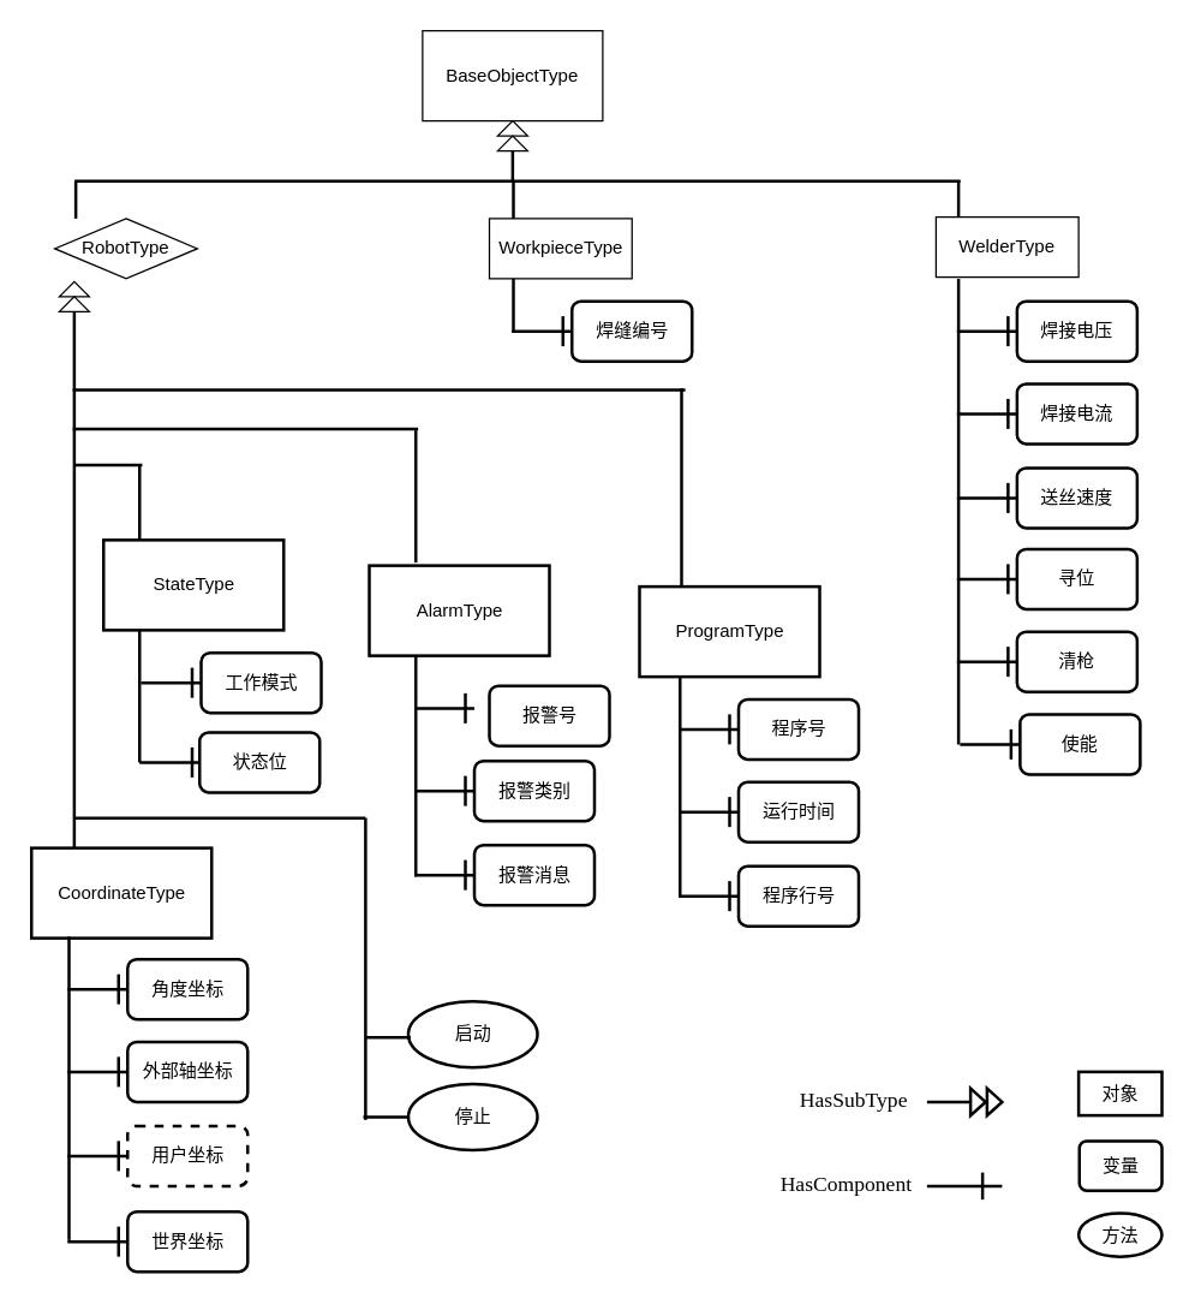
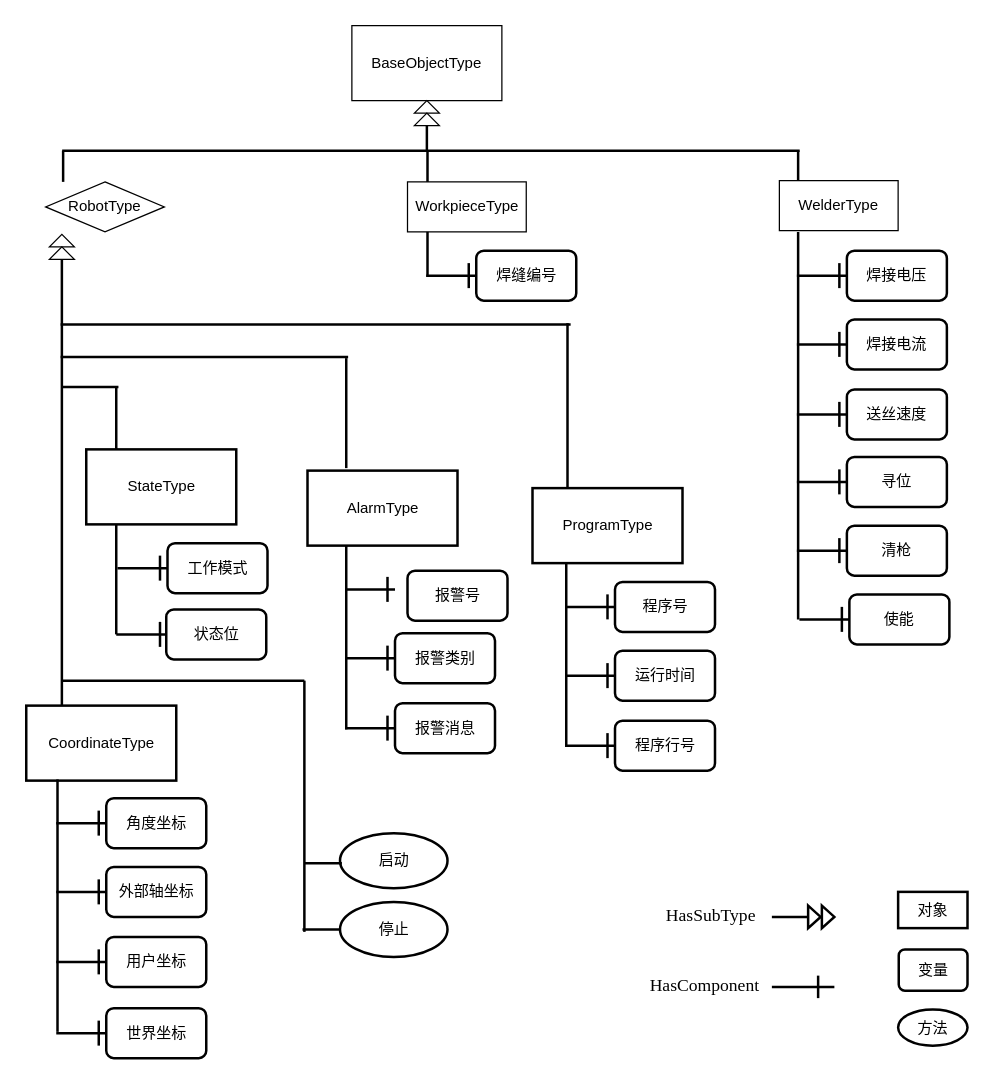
  <mxCell id="0" />
  <mxCell id="1" parent="0" />
  <mxCell id="2" value="BaseObjectType" style="rounded=0;whiteSpace=wrap;html=1;" parent="1" vertex="1"><mxGeometry x="281" y="20" width="120" height="60" as="geometry" /></mxCell>
  <mxCell id="3" value="" style="triangle;whiteSpace=wrap;html=1;direction=north;" parent="1" vertex="1"><mxGeometry x="331" y="80" width="20" height="10" as="geometry" /></mxCell>
  <mxCell id="4" value="" style="triangle;whiteSpace=wrap;html=1;direction=north;" parent="1" vertex="1"><mxGeometry x="331" y="90" width="20" height="10" as="geometry" /></mxCell>
  <mxCell id="5" value="" style="line;strokeWidth=2;direction=south;html=1;" parent="1" vertex="1"><mxGeometry x="336" y="100" width="10" height="20" as="geometry" /></mxCell>
  <mxCell id="6" value="RobotType" style="rhombus;whiteSpace=wrap;html=1;" parent="1" vertex="1"><mxGeometry x="36" y="145" width="95" height="40" as="geometry" /></mxCell>
  <mxCell id="7" value="" style="line;strokeWidth=2;html=1;perimeter=backbonePerimeter;points=[];outlineConnect=0;fontSize=12;" parent="1" vertex="1"><mxGeometry x="49.25" y="115" width="590" height="10" as="geometry" /></mxCell>
  <mxCell id="8" value="" style="line;strokeWidth=2;direction=south;html=1;" parent="1" vertex="1"><mxGeometry x="45" y="120" width="10" height="25" as="geometry" /></mxCell>
  <mxCell id="9" value="" style="line;strokeWidth=2;direction=south;html=1;" parent="1" vertex="1"><mxGeometry x="633" y="120" width="10" height="25" as="geometry" /></mxCell>
  <mxCell id="10" value="WelderType" style="rounded=0;whiteSpace=wrap;html=1;" parent="1" vertex="1"><mxGeometry x="623" y="144" width="95" height="40" as="geometry" /></mxCell>
  <mxCell id="11" value="WorkpieceType" style="rounded=0;whiteSpace=wrap;html=1;" parent="1" vertex="1"><mxGeometry x="325.5" y="145" width="95" height="40" as="geometry" /></mxCell>
  <mxCell id="12" value="" style="line;strokeWidth=2;direction=south;html=1;" parent="1" vertex="1"><mxGeometry x="336.5" y="120" width="10" height="25" as="geometry" /></mxCell>
  <mxCell id="13" value="" style="line;strokeWidth=2;html=1;fontSize=12;" parent="1" vertex="1"><mxGeometry x="48" y="254" width="408" height="10" as="geometry" /></mxCell>
  <mxCell id="14" value="" style="line;strokeWidth=2;direction=south;html=1;fontSize=12;" parent="1" vertex="1"><mxGeometry x="44" y="207" width="10" height="357" as="geometry" /></mxCell>
  <mxCell id="15" value="" style="line;strokeWidth=2;html=1;fontSize=12;" parent="1" vertex="1"><mxGeometry x="48" y="280" width="230" height="10" as="geometry" /></mxCell>
  <mxCell id="16" value="" style="line;strokeWidth=2;html=1;fontSize=12;" parent="1" vertex="1"><mxGeometry x="49.25" y="304" width="45" height="10" as="geometry" /></mxCell>
  <mxCell id="17" value="" style="triangle;whiteSpace=wrap;html=1;direction=north;" parent="1" vertex="1"><mxGeometry x="39" y="187" width="20" height="10" as="geometry" /></mxCell>
  <mxCell id="18" value="" style="triangle;whiteSpace=wrap;html=1;direction=north;" parent="1" vertex="1"><mxGeometry x="39" y="197" width="20" height="10" as="geometry" /></mxCell>
  <mxCell id="19" value="StateType" style="rounded=0;whiteSpace=wrap;html=1;strokeWidth=2;fontSize=12;" parent="1" vertex="1"><mxGeometry x="68.5" y="359" width="120" height="60" as="geometry" /></mxCell>
  <mxCell id="20" value="" style="line;strokeWidth=2;direction=south;html=1;fontSize=12;" parent="1" vertex="1"><mxGeometry x="87.5" y="419" width="10" height="88" as="geometry" /></mxCell>
  <mxCell id="21" value="" style="line;strokeWidth=2;html=1;perimeter=backbonePerimeter;points=[];outlineConnect=0;fontSize=12;" parent="1" vertex="1"><mxGeometry x="93.5" y="449" width="40" height="10" as="geometry" /></mxCell>
  <mxCell id="22" value="工作模式" style="rounded=1;whiteSpace=wrap;html=1;strokeWidth=2;fontSize=12;" parent="1" vertex="1"><mxGeometry x="133.5" y="434" width="80" height="40" as="geometry" /></mxCell>
  <mxCell id="23" value="" style="line;strokeWidth=2;html=1;perimeter=backbonePerimeter;points=[];outlineConnect=0;fontSize=12;" parent="1" vertex="1"><mxGeometry x="92.5" y="502" width="40" height="10" as="geometry" /></mxCell>
  <mxCell id="24" value="状态位" style="rounded=1;whiteSpace=wrap;html=1;strokeWidth=2;fontSize=12;" parent="1" vertex="1"><mxGeometry x="132.5" y="487" width="80" height="40" as="geometry" /></mxCell>
  <mxCell id="25" value="" style="line;strokeWidth=2;direction=south;html=1;fontSize=12;" parent="1" vertex="1"><mxGeometry x="122.5" y="444" width="10" height="20" as="geometry" /></mxCell>
  <mxCell id="26" value="" style="line;strokeWidth=2;direction=south;html=1;fontSize=12;" parent="1" vertex="1"><mxGeometry x="120" y="497" width="15" height="20" as="geometry" /></mxCell>
  <mxCell id="27" value="AlarmType" style="rounded=0;whiteSpace=wrap;html=1;strokeWidth=2;fontSize=12;" parent="1" vertex="1"><mxGeometry x="245.5" y="376" width="120" height="60" as="geometry" /></mxCell>
  <mxCell id="28" value="" style="line;strokeWidth=2;direction=south;html=1;fontSize=12;" parent="1" vertex="1"><mxGeometry x="271.5" y="436" width="10" height="147" as="geometry" /></mxCell>
  <mxCell id="29" value="" style="line;strokeWidth=2;html=1;perimeter=backbonePerimeter;points=[];outlineConnect=0;fontSize=12;" parent="1" vertex="1"><mxGeometry x="275.5" y="466" width="40" height="10" as="geometry" /></mxCell>
  <mxCell id="30" value="报警号" style="rounded=1;whiteSpace=wrap;html=1;strokeWidth=2;fontSize=12;" parent="1" vertex="1"><mxGeometry x="325.5" y="456" width="80" height="40" as="geometry" /></mxCell>
  <mxCell id="31" value="" style="line;strokeWidth=2;direction=south;html=1;fontSize=12;" parent="1" vertex="1"><mxGeometry x="304.5" y="461" width="10" height="20" as="geometry" /></mxCell>
  <mxCell id="32" value="" style="line;strokeWidth=2;html=1;perimeter=backbonePerimeter;points=[];outlineConnect=0;fontSize=12;" parent="1" vertex="1"><mxGeometry x="275.5" y="521" width="40" height="10" as="geometry" /></mxCell>
  <mxCell id="33" value="报警类别" style="rounded=1;whiteSpace=wrap;html=1;strokeWidth=2;fontSize=12;" parent="1" vertex="1"><mxGeometry x="315.5" y="506" width="80" height="40" as="geometry" /></mxCell>
  <mxCell id="34" value="" style="line;strokeWidth=2;direction=south;html=1;fontSize=12;" parent="1" vertex="1"><mxGeometry x="304.5" y="516" width="10" height="20" as="geometry" /></mxCell>
  <mxCell id="35" value="" style="line;strokeWidth=2;html=1;perimeter=backbonePerimeter;points=[];outlineConnect=0;fontSize=12;" parent="1" vertex="1"><mxGeometry x="275.5" y="577" width="40" height="10" as="geometry" /></mxCell>
  <mxCell id="36" value="报警消息" style="rounded=1;whiteSpace=wrap;html=1;strokeWidth=2;fontSize=12;" parent="1" vertex="1"><mxGeometry x="315.5" y="562" width="80" height="40" as="geometry" /></mxCell>
  <mxCell id="37" value="" style="line;strokeWidth=2;direction=south;html=1;fontSize=12;" parent="1" vertex="1"><mxGeometry x="304.5" y="572" width="10" height="20" as="geometry" /></mxCell>
  <mxCell id="38" value="&lt;span&gt;ProgramType&lt;/span&gt;" style="rounded=0;whiteSpace=wrap;html=1;strokeWidth=2;fontSize=12;" parent="1" vertex="1"><mxGeometry x="425.5" y="390" width="120" height="60" as="geometry" /></mxCell>
  <mxCell id="39" value="" style="line;strokeWidth=2;direction=south;html=1;fontSize=12;" parent="1" vertex="1"><mxGeometry x="447.5" y="450" width="10" height="147" as="geometry" /></mxCell>
  <mxCell id="40" value="" style="line;strokeWidth=2;html=1;perimeter=backbonePerimeter;points=[];outlineConnect=0;fontSize=12;" parent="1" vertex="1"><mxGeometry x="451.5" y="480" width="40" height="10" as="geometry" /></mxCell>
  <mxCell id="41" value="程序号" style="rounded=1;whiteSpace=wrap;html=1;strokeWidth=2;fontSize=12;" parent="1" vertex="1"><mxGeometry x="491.5" y="465" width="80" height="40" as="geometry" /></mxCell>
  <mxCell id="42" value="" style="line;strokeWidth=2;direction=south;html=1;fontSize=12;" parent="1" vertex="1"><mxGeometry x="480.5" y="475" width="10" height="20" as="geometry" /></mxCell>
  <mxCell id="43" value="" style="line;strokeWidth=2;html=1;perimeter=backbonePerimeter;points=[];outlineConnect=0;fontSize=12;" parent="1" vertex="1"><mxGeometry x="451.5" y="535" width="40" height="10" as="geometry" /></mxCell>
  <mxCell id="44" value="运行时间" style="rounded=1;whiteSpace=wrap;html=1;strokeWidth=2;fontSize=12;" parent="1" vertex="1"><mxGeometry x="491.5" y="520" width="80" height="40" as="geometry" /></mxCell>
  <mxCell id="45" value="" style="line;strokeWidth=2;direction=south;html=1;fontSize=12;" parent="1" vertex="1"><mxGeometry x="480.5" y="530" width="10" height="20" as="geometry" /></mxCell>
  <mxCell id="46" value="" style="line;strokeWidth=2;html=1;perimeter=backbonePerimeter;points=[];outlineConnect=0;fontSize=12;" parent="1" vertex="1"><mxGeometry x="451.5" y="591" width="40" height="10" as="geometry" /></mxCell>
  <mxCell id="47" value="程序行号" style="rounded=1;whiteSpace=wrap;html=1;strokeWidth=2;fontSize=12;" parent="1" vertex="1"><mxGeometry x="491.5" y="576" width="80" height="40" as="geometry" /></mxCell>
  <mxCell id="48" value="" style="line;strokeWidth=2;direction=south;html=1;fontSize=12;" parent="1" vertex="1"><mxGeometry x="480.5" y="586" width="10" height="20" as="geometry" /></mxCell>
  <mxCell id="49" value="&lt;span&gt;CoordinateType&lt;/span&gt;" style="rounded=0;whiteSpace=wrap;html=1;strokeWidth=2;fontSize=12;" parent="1" vertex="1"><mxGeometry x="20.5" y="564" width="120" height="60" as="geometry" /></mxCell>
  <mxCell id="50" value="" style="line;strokeWidth=2;direction=south;html=1;fontSize=12;" parent="1" vertex="1"><mxGeometry x="40.5" y="623" width="10" height="202" as="geometry" /></mxCell>
  <mxCell id="51" value="" style="line;strokeWidth=2;html=1;perimeter=backbonePerimeter;points=[];outlineConnect=0;fontSize=12;" parent="1" vertex="1"><mxGeometry x="44.5" y="653" width="40" height="10" as="geometry" /></mxCell>
  <mxCell id="52" value="角度坐标" style="rounded=1;whiteSpace=wrap;html=1;strokeWidth=2;fontSize=12;" parent="1" vertex="1"><mxGeometry x="84.5" y="638" width="80" height="40" as="geometry" /></mxCell>
  <mxCell id="53" value="" style="line;strokeWidth=2;direction=south;html=1;fontSize=12;" parent="1" vertex="1"><mxGeometry x="73.5" y="648" width="10" height="20" as="geometry" /></mxCell>
  <mxCell id="54" value="" style="line;strokeWidth=2;html=1;perimeter=backbonePerimeter;points=[];outlineConnect=0;fontSize=12;" parent="1" vertex="1"><mxGeometry x="44.5" y="708" width="40" height="10" as="geometry" /></mxCell>
  <mxCell id="55" value="外部轴坐标" style="rounded=1;whiteSpace=wrap;html=1;strokeWidth=2;fontSize=12;" parent="1" vertex="1"><mxGeometry x="84.5" y="693" width="80" height="40" as="geometry" /></mxCell>
  <mxCell id="56" value="" style="line;strokeWidth=2;direction=south;html=1;fontSize=12;" parent="1" vertex="1"><mxGeometry x="73.5" y="703" width="10" height="20" as="geometry" /></mxCell>
  <mxCell id="57" value="" style="line;strokeWidth=2;html=1;perimeter=backbonePerimeter;points=[];outlineConnect=0;fontSize=12;" parent="1" vertex="1"><mxGeometry x="44.5" y="764" width="40" height="10" as="geometry" /></mxCell>
- <mxCell id="58" value="用户坐标" style="rounded=1;whiteSpace=wrap;html=1;strokeWidth=2;fontSize=12;dashed=1;" parent="1" vertex="1"><mxGeometry x="84.5" y="749" width="80" height="40" as="geometry" /></mxCell>
+ <mxCell id="58" value="用户坐标" style="rounded=1;whiteSpace=wrap;html=1;strokeWidth=2;fontSize=12;" parent="1" vertex="1"><mxGeometry x="84.5" y="749" width="80" height="40" as="geometry" /></mxCell>
  <mxCell id="59" value="" style="line;strokeWidth=2;direction=south;html=1;fontSize=12;" parent="1" vertex="1"><mxGeometry x="73.5" y="759" width="10" height="20" as="geometry" /></mxCell>
  <mxCell id="60" value="" style="line;strokeWidth=2;html=1;perimeter=backbonePerimeter;points=[];outlineConnect=0;fontSize=12;" parent="1" vertex="1"><mxGeometry x="44.5" y="821" width="40" height="10" as="geometry" /></mxCell>
  <mxCell id="61" value="世界坐标" style="rounded=1;whiteSpace=wrap;html=1;strokeWidth=2;fontSize=12;" parent="1" vertex="1"><mxGeometry x="84.5" y="806" width="80" height="40" as="geometry" /></mxCell>
  <mxCell id="62" value="" style="line;strokeWidth=2;direction=south;html=1;fontSize=12;" parent="1" vertex="1"><mxGeometry x="73.5" y="816" width="10" height="20" as="geometry" /></mxCell>
  <mxCell id="63" value="" style="line;strokeWidth=2;direction=south;html=1;fontSize=12;" parent="1" vertex="1"><mxGeometry x="633" y="185" width="10" height="310" as="geometry" /></mxCell>
  <mxCell id="64" value="" style="line;strokeWidth=2;html=1;perimeter=backbonePerimeter;points=[];outlineConnect=0;fontSize=12;" parent="1" vertex="1"><mxGeometry x="637" y="215" width="40" height="10" as="geometry" /></mxCell>
  <mxCell id="65" value="焊接电压" style="rounded=1;whiteSpace=wrap;html=1;strokeWidth=2;fontSize=12;" parent="1" vertex="1"><mxGeometry x="677" y="200" width="80" height="40" as="geometry" /></mxCell>
  <mxCell id="66" value="" style="line;strokeWidth=2;direction=south;html=1;fontSize=12;" parent="1" vertex="1"><mxGeometry x="666" y="210" width="10" height="20" as="geometry" /></mxCell>
  <mxCell id="67" value="" style="line;strokeWidth=2;html=1;perimeter=backbonePerimeter;points=[];outlineConnect=0;fontSize=12;" parent="1" vertex="1"><mxGeometry x="637" y="270" width="40" height="10" as="geometry" /></mxCell>
  <mxCell id="68" value="焊接电流" style="rounded=1;whiteSpace=wrap;html=1;strokeWidth=2;fontSize=12;" parent="1" vertex="1"><mxGeometry x="677" y="255" width="80" height="40" as="geometry" /></mxCell>
  <mxCell id="69" value="" style="line;strokeWidth=2;direction=south;html=1;fontSize=12;" parent="1" vertex="1"><mxGeometry x="666" y="265" width="10" height="20" as="geometry" /></mxCell>
  <mxCell id="70" value="" style="line;strokeWidth=2;html=1;perimeter=backbonePerimeter;points=[];outlineConnect=0;fontSize=12;" parent="1" vertex="1"><mxGeometry x="637" y="326" width="40" height="10" as="geometry" /></mxCell>
  <mxCell id="71" value="送丝速度" style="rounded=1;whiteSpace=wrap;html=1;strokeWidth=2;fontSize=12;" parent="1" vertex="1"><mxGeometry x="677" y="311" width="80" height="40" as="geometry" /></mxCell>
  <mxCell id="72" value="" style="line;strokeWidth=2;direction=south;html=1;fontSize=12;" parent="1" vertex="1"><mxGeometry x="666" y="321" width="10" height="20" as="geometry" /></mxCell>
  <mxCell id="73" value="" style="line;strokeWidth=2;html=1;perimeter=backbonePerimeter;points=[];outlineConnect=0;fontSize=12;" parent="1" vertex="1"><mxGeometry x="637" y="380" width="40" height="10" as="geometry" /></mxCell>
  <mxCell id="74" value="寻位" style="rounded=1;whiteSpace=wrap;html=1;strokeWidth=2;fontSize=12;" parent="1" vertex="1"><mxGeometry x="677" y="365" width="80" height="40" as="geometry" /></mxCell>
  <mxCell id="75" value="" style="line;strokeWidth=2;direction=south;html=1;fontSize=12;" parent="1" vertex="1"><mxGeometry x="666" y="375" width="10" height="20" as="geometry" /></mxCell>
  <mxCell id="76" value="" style="line;strokeWidth=2;html=1;perimeter=backbonePerimeter;points=[];outlineConnect=0;fontSize=12;" parent="1" vertex="1"><mxGeometry x="637" y="435" width="40" height="10" as="geometry" /></mxCell>
  <mxCell id="77" value="清枪" style="rounded=1;whiteSpace=wrap;html=1;strokeWidth=2;fontSize=12;" parent="1" vertex="1"><mxGeometry x="677" y="420" width="80" height="40" as="geometry" /></mxCell>
  <mxCell id="78" value="" style="line;strokeWidth=2;direction=south;html=1;fontSize=12;" parent="1" vertex="1"><mxGeometry x="666" y="430" width="10" height="20" as="geometry" /></mxCell>
  <mxCell id="79" value="" style="line;strokeWidth=2;html=1;perimeter=backbonePerimeter;points=[];outlineConnect=0;fontSize=12;" parent="1" vertex="1"><mxGeometry x="639" y="490" width="40" height="10" as="geometry" /></mxCell>
  <mxCell id="80" value="使能" style="rounded=1;whiteSpace=wrap;html=1;strokeWidth=2;fontSize=12;" parent="1" vertex="1"><mxGeometry x="679" y="475" width="80" height="40" as="geometry" /></mxCell>
  <mxCell id="81" value="" style="line;strokeWidth=2;direction=south;html=1;fontSize=12;" parent="1" vertex="1"><mxGeometry x="668" y="485" width="10" height="20" as="geometry" /></mxCell>
  <mxCell id="82" value="" style="line;strokeWidth=2;direction=south;html=1;fontSize=12;" parent="1" vertex="1"><mxGeometry x="336.5" y="185" width="10" height="36" as="geometry" /></mxCell>
  <mxCell id="83" value="" style="line;strokeWidth=2;html=1;perimeter=backbonePerimeter;points=[];outlineConnect=0;fontSize=12;" parent="1" vertex="1"><mxGeometry x="340.5" y="215" width="40" height="10" as="geometry" /></mxCell>
  <mxCell id="84" value="焊缝编号" style="rounded=1;whiteSpace=wrap;html=1;strokeWidth=2;fontSize=12;" parent="1" vertex="1"><mxGeometry x="380.5" y="200" width="80" height="40" as="geometry" /></mxCell>
  <mxCell id="85" value="" style="line;strokeWidth=2;direction=south;html=1;fontSize=12;" parent="1" vertex="1"><mxGeometry x="369.5" y="210" width="10" height="20" as="geometry" /></mxCell>
  <mxCell id="86" value="" style="line;strokeWidth=2;direction=south;html=1;fontSize=12;" parent="1" vertex="1"><mxGeometry x="448.5" y="258" width="10" height="132" as="geometry" /></mxCell>
  <mxCell id="87" value="" style="line;strokeWidth=2;direction=south;html=1;fontSize=12;" parent="1" vertex="1"><mxGeometry x="271.5" y="286" width="10" height="88" as="geometry" /></mxCell>
  <mxCell id="88" value="" style="line;strokeWidth=2;direction=south;html=1;fontSize=12;" parent="1" vertex="1"><mxGeometry x="87.5" y="309" width="10" height="50" as="geometry" /></mxCell>
  <mxCell id="89" value="启动" style="ellipse;whiteSpace=wrap;html=1;strokeWidth=2;fontSize=12;" parent="1" vertex="1"><mxGeometry x="271.5" y="666" width="86" height="44" as="geometry" /></mxCell>
  <mxCell id="90" value="停止" style="ellipse;whiteSpace=wrap;html=1;strokeWidth=2;fontSize=12;" parent="1" vertex="1"><mxGeometry x="271.5" y="721" width="86" height="44" as="geometry" /></mxCell>
  <mxCell id="91" value="" style="line;strokeWidth=2;direction=south;html=1;fontSize=12;" parent="1" vertex="1"><mxGeometry x="238" y="544" width="10" height="201" as="geometry" /></mxCell>
  <mxCell id="92" value="" style="line;strokeWidth=2;html=1;fontSize=12;" parent="1" vertex="1"><mxGeometry x="49.25" y="539" width="193.75" height="10" as="geometry" /></mxCell>
  <mxCell id="93" value="" style="line;strokeWidth=2;html=1;fontSize=12;" parent="1" vertex="1"><mxGeometry x="243" y="685" width="30" height="10" as="geometry" /></mxCell>
  <mxCell id="94" value="" style="line;strokeWidth=2;html=1;fontSize=12;" parent="1" vertex="1"><mxGeometry x="241.5" y="738" width="30" height="10" as="geometry" /></mxCell>
  <mxCell id="95" value="方法" style="ellipse;whiteSpace=wrap;html=1;strokeWidth=2;fontSize=12;" parent="1" vertex="1"><mxGeometry x="718" y="807" width="55.5" height="29" as="geometry" /></mxCell>
  <mxCell id="96" value="对象" style="rounded=0;whiteSpace=wrap;html=1;strokeWidth=2;fontSize=12;" parent="1" vertex="1"><mxGeometry x="718" y="713" width="55.5" height="29" as="geometry" /></mxCell>
  <mxCell id="97" value="变量" style="rounded=1;whiteSpace=wrap;html=1;strokeWidth=2;fontSize=12;" parent="1" vertex="1"><mxGeometry x="718.5" y="759" width="55" height="33" as="geometry" /></mxCell>
  <mxCell id="98" value="" style="triangle;whiteSpace=wrap;html=1;strokeWidth=2;fontSize=12;" parent="1" vertex="1"><mxGeometry x="657" y="724" width="10" height="18" as="geometry" /></mxCell>
  <mxCell id="99" value="" style="triangle;whiteSpace=wrap;html=1;strokeWidth=2;fontSize=12;" parent="1" vertex="1"><mxGeometry x="646" y="724" width="10" height="18" as="geometry" /></mxCell>
  <mxCell id="100" value="" style="line;strokeWidth=2;html=1;fontSize=12;" parent="1" vertex="1"><mxGeometry x="617" y="728" width="29" height="10" as="geometry" /></mxCell>
  <mxCell id="101" value="" style="line;strokeWidth=2;html=1;fontSize=12;" parent="1" vertex="1"><mxGeometry x="617" y="784" width="50" height="10" as="geometry" /></mxCell>
  <mxCell id="102" value="" style="line;strokeWidth=2;direction=south;html=1;fontSize=12;" parent="1" vertex="1"><mxGeometry x="649" y="780" width="10" height="18" as="geometry" /></mxCell>
  <mxCell id="103" value="&lt;div&gt;&lt;span style=&quot;font-size: 10.56pt ; font-family: &amp;#34;times new roman&amp;#34;&quot;&gt;HasComponent&lt;/span&gt;&lt;/div&gt;" style="text;html=1;align=center;verticalAlign=middle;resizable=0;points=[];autosize=1;fontSize=12;" parent="1" vertex="1"><mxGeometry x="513" y="778" width="100" height="20" as="geometry" /></mxCell>
  <mxCell id="104" value="&lt;div&gt;&lt;span style=&quot;font-size: 10.56pt ; font-family: &amp;#34;times new roman&amp;#34;&quot;&gt;HasSubType&lt;/span&gt;&lt;/div&gt;" style="text;html=1;align=center;verticalAlign=middle;resizable=0;points=[];autosize=1;fontSize=12;" parent="1" vertex="1"><mxGeometry x="523" y="722" width="90" height="20" as="geometry" /></mxCell>
